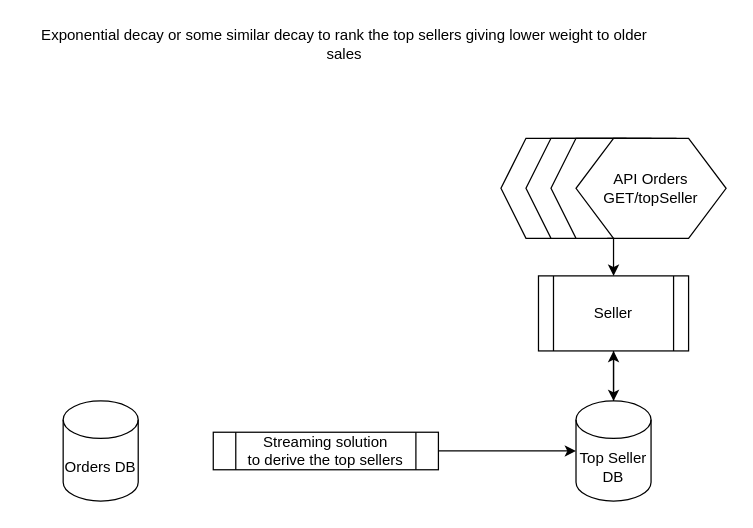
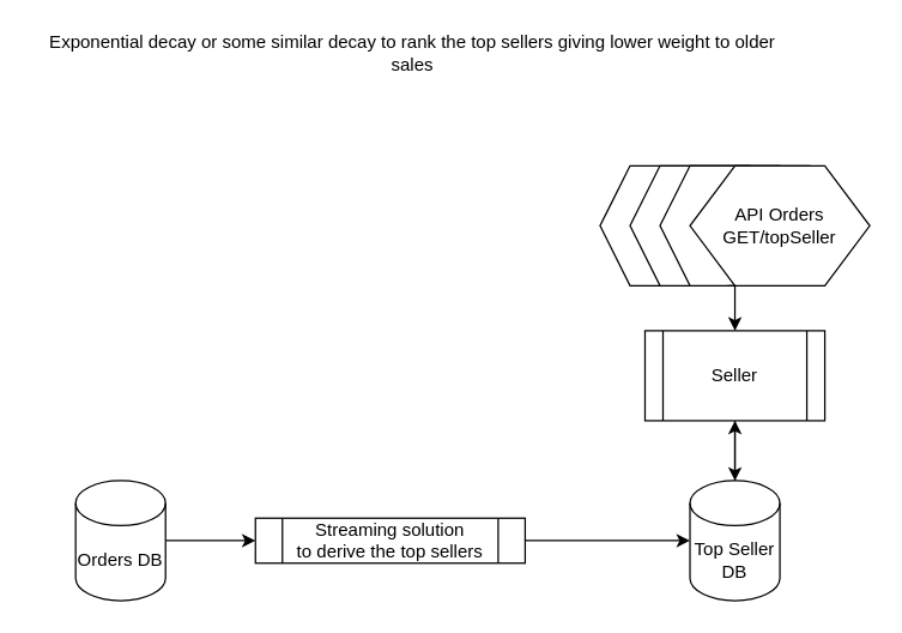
  <mxCell id="0" />
  <mxCell id="1" parent="0" />
  <mxCell id="2" style="edgeStyle=orthogonalEdgeStyle;rounded=0;orthogonalLoop=1;jettySize=auto;html=1;entryX=0.5;entryY=1;entryDx=0;entryDy=0;" edge="1" parent="1" source="3" target="6"><mxGeometry relative="1" as="geometry"><mxPoint x="490" y="290" as="targetPoint" /></mxGeometry></mxCell>
  <mxCell id="3" value="Top Seller DB" style="shape=cylinder3;whiteSpace=wrap;html=1;boundedLbl=1;backgroundOutline=1;size=15;" vertex="1" parent="1"><mxGeometry x="460" y="320" width="60" height="80" as="geometry" /></mxCell>
  <mxCell id="4" value="Exponential decay or some similar decay to rank the top sellers giving lower weight to older sales" style="text;html=1;align=center;verticalAlign=middle;whiteSpace=wrap;rounded=0;" vertex="1" parent="1"><mxGeometry x="20" y="20" width="510" height="30" as="geometry" /></mxCell>
  <mxCell id="5" style="edgeStyle=orthogonalEdgeStyle;rounded=0;orthogonalLoop=1;jettySize=auto;html=1;" edge="1" parent="1" source="6" target="3"><mxGeometry relative="1" as="geometry" /></mxCell>
  <mxCell id="6" value="Seller" style="shape=process;whiteSpace=wrap;html=1;backgroundOutline=1;" vertex="1" parent="1"><mxGeometry x="430" y="220" width="120" height="60" as="geometry" /></mxCell>
+ <mxCell id="7" style="edgeStyle=orthogonalEdgeStyle;rounded=0;orthogonalLoop=1;jettySize=auto;html=1;" edge="1" parent="1" source="8" target="9"><mxGeometry relative="1" as="geometry" /></mxCell>
  <mxCell id="8" value="Orders DB" style="shape=cylinder3;whiteSpace=wrap;html=1;boundedLbl=1;backgroundOutline=1;size=15;" vertex="1" parent="1"><mxGeometry x="50" y="320" width="60" height="80" as="geometry" /></mxCell>
  <mxCell id="9" value="Streaming solution&lt;div&gt;to derive the top sellers&lt;/div&gt;" style="shape=process;whiteSpace=wrap;html=1;backgroundOutline=1;" vertex="1" parent="1"><mxGeometry x="170" y="345" width="180" height="30" as="geometry" /></mxCell>
  <mxCell id="10" style="edgeStyle=orthogonalEdgeStyle;rounded=0;orthogonalLoop=1;jettySize=auto;html=1;exitX=1;exitY=0.5;exitDx=0;exitDy=0;entryX=0;entryY=0.5;entryDx=0;entryDy=0;entryPerimeter=0;" edge="1" parent="1" source="9" target="3"><mxGeometry relative="1" as="geometry" /></mxCell>
  <mxCell id="11" value="" style="group" vertex="1" connectable="0" parent="1"><mxGeometry x="400" y="110" width="180" height="80" as="geometry" /></mxCell>
  <mxCell id="12" value="" style="shape=hexagon;perimeter=hexagonPerimeter2;whiteSpace=wrap;html=1;fixedSize=1;" vertex="1" parent="11"><mxGeometry width="120" height="80" as="geometry" /></mxCell>
  <mxCell id="13" value="" style="shape=hexagon;perimeter=hexagonPerimeter2;whiteSpace=wrap;html=1;fixedSize=1;" vertex="1" parent="11"><mxGeometry x="20" width="120" height="80" as="geometry" /></mxCell>
  <mxCell id="14" value="" style="shape=hexagon;perimeter=hexagonPerimeter2;whiteSpace=wrap;html=1;fixedSize=1;" vertex="1" parent="11"><mxGeometry x="40" width="120" height="80" as="geometry" /></mxCell>
  <mxCell id="15" value="API Orders&lt;div&gt;GET/topSeller&lt;/div&gt;" style="shape=hexagon;perimeter=hexagonPerimeter2;whiteSpace=wrap;html=1;fixedSize=1;size=30;" vertex="1" parent="11"><mxGeometry x="60" width="120" height="80" as="geometry" /></mxCell>
  <mxCell id="16" style="edgeStyle=orthogonalEdgeStyle;rounded=0;orthogonalLoop=1;jettySize=auto;html=1;exitX=0.375;exitY=1;exitDx=0;exitDy=0;entryX=0.5;entryY=0;entryDx=0;entryDy=0;" edge="1" parent="1" source="14" target="6"><mxGeometry relative="1" as="geometry" /></mxCell>
